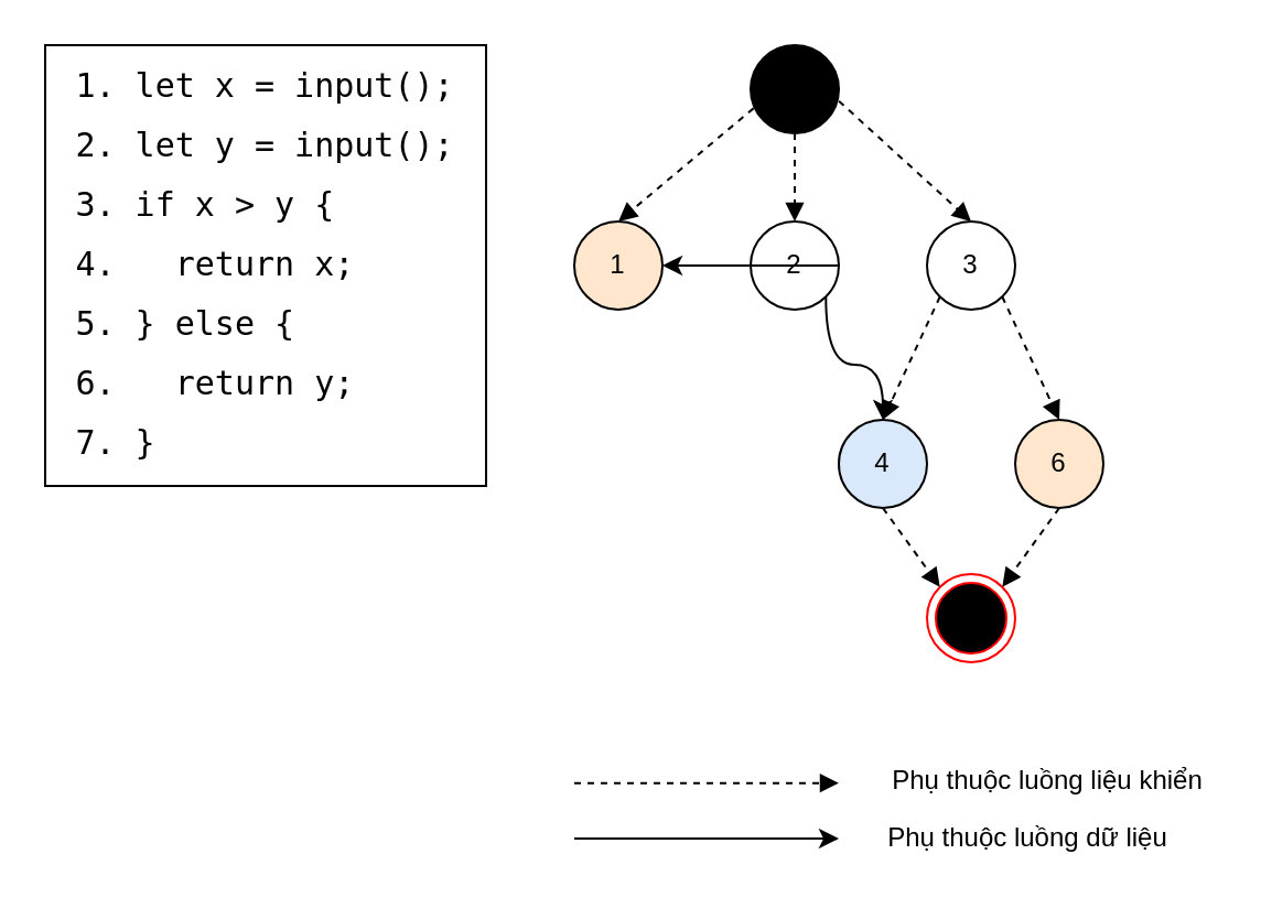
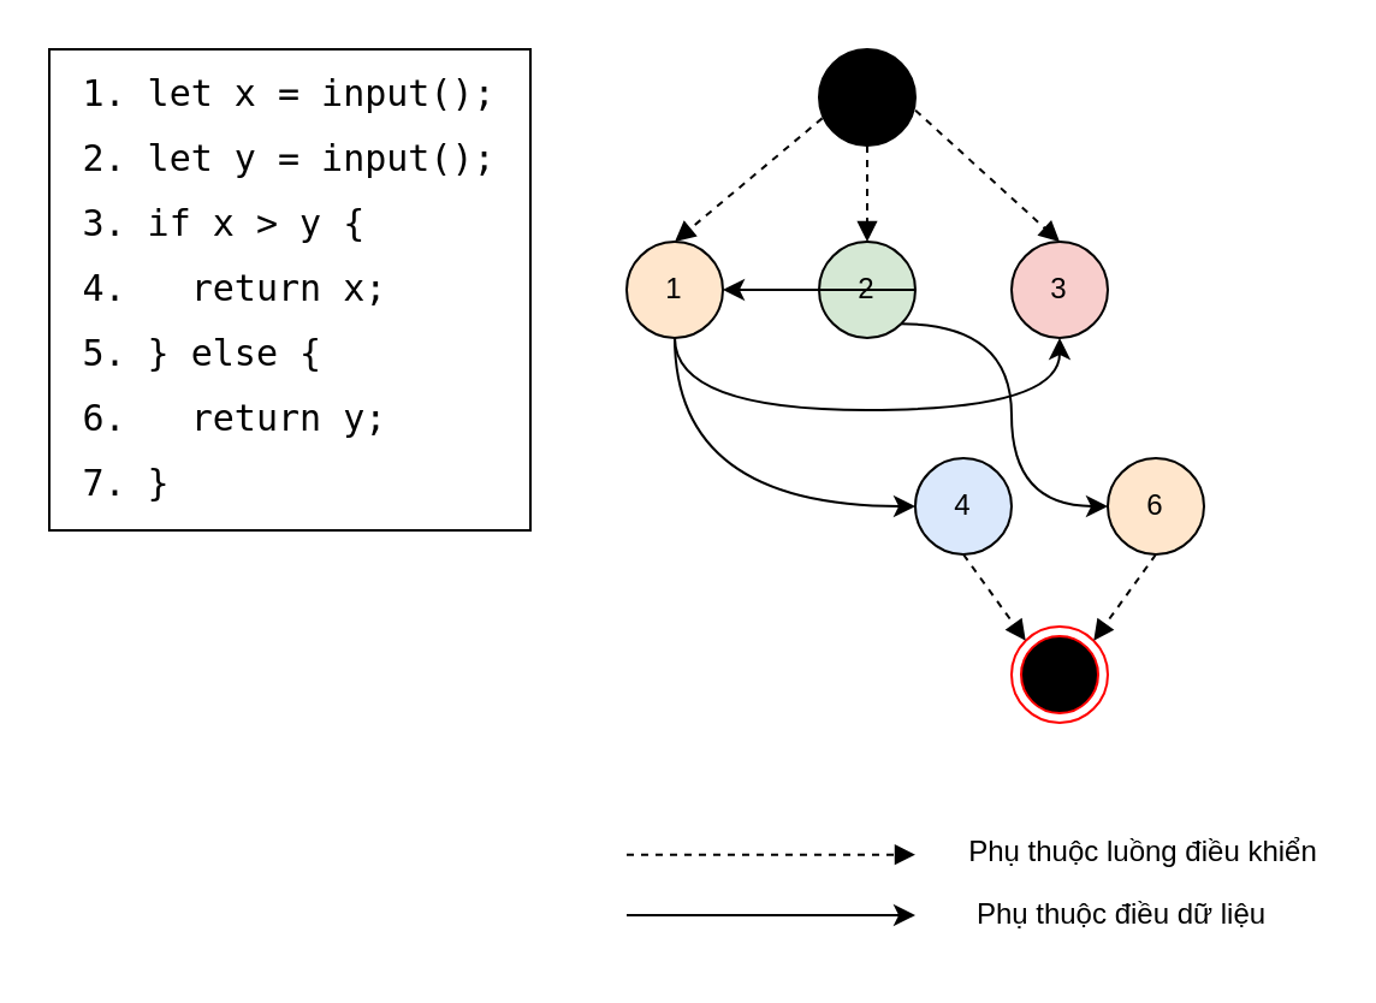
  <mxCell id="0" />
  <mxCell id="1" parent="0" />
  <mxCell id="2" value="" style="ellipse;html=1;shape=endState;fillColor=#000000;strokeColor=#ff0000;" parent="1" vertex="1"><mxGeometry x="420" y="260" width="40" height="40" as="geometry" /></mxCell>
  <mxCell id="3" value="" style="ellipse;fillColor=strokeColor;html=1;" parent="1" vertex="1"><mxGeometry x="340" y="20" width="40" height="40" as="geometry" /></mxCell>
  <mxCell id="4" value="1" style="ellipse;whiteSpace=wrap;html=1;aspect=fixed;fillColor=#ffe6cc;" parent="1" vertex="1"><mxGeometry x="260" y="100" width="40" height="40" as="geometry" /></mxCell>
- <mxCell id="5" value="2" style="ellipse;whiteSpace=wrap;html=1;aspect=fixed;" parent="1" vertex="1"><mxGeometry x="340" y="100" width="40" height="40" as="geometry" /></mxCell>
- <mxCell id="6" value="3" style="ellipse;whiteSpace=wrap;html=1;aspect=fixed;" parent="1" vertex="1"><mxGeometry x="420" y="100" width="40" height="40" as="geometry" /></mxCell>
+ <mxCell id="5" value="2" style="ellipse;whiteSpace=wrap;html=1;aspect=fixed;fillColor=#d5e8d4;" parent="1" vertex="1"><mxGeometry x="340" y="100" width="40" height="40" as="geometry" /></mxCell>
+ <mxCell id="6" value="3" style="ellipse;whiteSpace=wrap;html=1;aspect=fixed;fillColor=#f8cecc;" parent="1" vertex="1"><mxGeometry x="420" y="100" width="40" height="40" as="geometry" /></mxCell>
  <mxCell id="7" value="4" style="ellipse;whiteSpace=wrap;html=1;aspect=fixed;fillColor=#dae8fc;" parent="1" vertex="1"><mxGeometry x="380" y="190" width="40" height="40" as="geometry" /></mxCell>
  <mxCell id="8" value="6" style="ellipse;whiteSpace=wrap;html=1;aspect=fixed;fillColor=#ffe6cc;" parent="1" vertex="1"><mxGeometry x="460" y="190" width="40" height="40" as="geometry" /></mxCell>
  <mxCell id="9" value="" style="endArrow=classic;html=1;rounded=0;exitX=1;exitY=0.5;exitDx=0;exitDy=0;" parent="1" source="5" target="4" edge="1"><mxGeometry width="50" height="50" relative="1" as="geometry"><mxPoint x="260" y="280" as="sourcePoint" /><mxPoint x="310" y="230" as="targetPoint" /></mxGeometry></mxCell>
  <mxCell id="10" value="" style="html=1;verticalAlign=bottom;labelBackgroundColor=none;endArrow=block;endFill=1;dashed=1;rounded=0;exitX=0.032;exitY=0.717;exitDx=0;exitDy=0;entryX=0.5;entryY=0;entryDx=0;entryDy=0;exitPerimeter=0;" parent="1" source="3" target="4" edge="1"><mxGeometry width="160" relative="1" as="geometry"><mxPoint x="190" y="349.71" as="sourcePoint" /><mxPoint x="250" y="140" as="targetPoint" /></mxGeometry></mxCell>
  <mxCell id="11" value="" style="html=1;verticalAlign=bottom;labelBackgroundColor=none;endArrow=block;endFill=1;dashed=1;rounded=0;exitX=0.5;exitY=1;exitDx=0;exitDy=0;entryX=0.5;entryY=0;entryDx=0;entryDy=0;" parent="1" source="3" target="5" edge="1"><mxGeometry width="160" relative="1" as="geometry"><mxPoint x="351" y="59" as="sourcePoint" /><mxPoint x="290" y="110" as="targetPoint" /></mxGeometry></mxCell>
  <mxCell id="12" value="" style="html=1;verticalAlign=bottom;labelBackgroundColor=none;endArrow=block;endFill=1;dashed=1;rounded=0;exitX=1.001;exitY=0.634;exitDx=0;exitDy=0;entryX=0.5;entryY=0;entryDx=0;entryDy=0;exitPerimeter=0;" parent="1" source="3" target="6" edge="1"><mxGeometry width="160" relative="1" as="geometry"><mxPoint x="370" y="70" as="sourcePoint" /><mxPoint x="370" y="110" as="targetPoint" /></mxGeometry></mxCell>
- <mxCell id="13" value="" style="html=1;verticalAlign=bottom;labelBackgroundColor=none;endArrow=block;endFill=1;dashed=1;rounded=0;exitX=0;exitY=1;exitDx=0;exitDy=0;entryX=0.5;entryY=0;entryDx=0;entryDy=0;" parent="1" source="6" target="7" edge="1"><mxGeometry width="160" relative="1" as="geometry"><mxPoint x="390" y="55" as="sourcePoint" /><mxPoint x="450" y="110" as="targetPoint" /></mxGeometry></mxCell>
- <mxCell id="14" value="" style="html=1;verticalAlign=bottom;labelBackgroundColor=none;endArrow=block;endFill=1;dashed=1;rounded=0;exitX=1;exitY=1;exitDx=0;exitDy=0;entryX=0.5;entryY=0;entryDx=0;entryDy=0;" parent="1" source="6" target="8" edge="1"><mxGeometry width="160" relative="1" as="geometry"><mxPoint x="436" y="144" as="sourcePoint" /><mxPoint x="410" y="190" as="targetPoint" /></mxGeometry></mxCell>
- <mxCell id="16" value="" style="endArrow=classic;html=1;rounded=0;exitX=1;exitY=1;exitDx=0;exitDy=0;edgeStyle=orthogonalEdgeStyle;curved=1;" parent="1" source="5" target="7" edge="1"><mxGeometry width="50" height="50" relative="1" as="geometry"><mxPoint x="340" y="160" as="sourcePoint" /><mxPoint x="440" y="220" as="targetPoint" /></mxGeometry></mxCell>
+ <mxCell id="15" value="" style="endArrow=classic;html=1;rounded=0;entryX=0;entryY=0.5;entryDx=0;entryDy=0;exitX=0.5;exitY=1;exitDx=0;exitDy=0;edgeStyle=orthogonalEdgeStyle;curved=1;" parent="1" source="4" target="7" edge="1"><mxGeometry width="50" height="50" relative="1" as="geometry"><mxPoint x="250" y="170" as="sourcePoint" /><mxPoint x="350" y="230" as="targetPoint" /></mxGeometry></mxCell>
+ <mxCell id="16" value="" style="endArrow=classic;html=1;rounded=0;entryX=0;entryY=0.5;entryDx=0;entryDy=0;exitX=1;exitY=1;exitDx=0;exitDy=0;edgeStyle=orthogonalEdgeStyle;curved=1;" parent="1" source="5" target="8" edge="1"><mxGeometry width="50" height="50" relative="1" as="geometry"><mxPoint x="340" y="160" as="sourcePoint" /><mxPoint x="440" y="220" as="targetPoint" /></mxGeometry></mxCell>
  <mxCell id="17" value="" style="html=1;verticalAlign=bottom;labelBackgroundColor=none;endArrow=block;endFill=1;dashed=1;rounded=0;exitX=0.5;exitY=1;exitDx=0;exitDy=0;entryX=0;entryY=0;entryDx=0;entryDy=0;" parent="1" source="7" target="2" edge="1"><mxGeometry width="160" relative="1" as="geometry"><mxPoint x="351" y="300" as="sourcePoint" /><mxPoint x="325" y="386" as="targetPoint" /></mxGeometry></mxCell>
  <mxCell id="18" value="" style="html=1;verticalAlign=bottom;labelBackgroundColor=none;endArrow=block;endFill=1;dashed=1;rounded=0;exitX=0.5;exitY=1;exitDx=0;exitDy=0;entryX=1;entryY=0;entryDx=0;entryDy=0;" parent="1" source="8" target="2" edge="1"><mxGeometry width="160" relative="1" as="geometry"><mxPoint x="410" y="270" as="sourcePoint" /><mxPoint x="436" y="316" as="targetPoint" /></mxGeometry></mxCell>
  <mxCell id="19" value="" style="html=1;verticalAlign=bottom;labelBackgroundColor=none;endArrow=block;endFill=1;dashed=1;rounded=0;" parent="1" edge="1"><mxGeometry width="160" relative="1" as="geometry"><mxPoint x="260" y="354.83" as="sourcePoint" /><mxPoint x="380" y="354.83" as="targetPoint" /></mxGeometry></mxCell>
- <mxCell id="20" value="Phụ thuộc luồng liệu khiển" style="text;strokeColor=none;align=center;fillColor=none;html=1;verticalAlign=middle;whiteSpace=wrap;rounded=0;" parent="1" vertex="1"><mxGeometry x="400" y="339" width="150" height="30" as="geometry" /></mxCell>
- <mxCell id="21" value="Phụ thuộc luồng dữ liệu" style="text;strokeColor=none;align=center;fillColor=none;html=1;verticalAlign=middle;whiteSpace=wrap;rounded=0;" parent="1" vertex="1"><mxGeometry x="396" y="365" width="140" height="30" as="geometry" /></mxCell>
+ <mxCell id="20" value="Phụ thuộc luồng điều khiển" style="text;strokeColor=none;align=center;fillColor=none;html=1;verticalAlign=middle;whiteSpace=wrap;rounded=0;" parent="1" vertex="1"><mxGeometry x="400" y="339" width="150" height="30" as="geometry" /></mxCell>
+ <mxCell id="21" value="Phụ thuộc điều dữ liệu" style="text;strokeColor=none;align=center;fillColor=none;html=1;verticalAlign=middle;whiteSpace=wrap;rounded=0;" parent="1" vertex="1"><mxGeometry x="396" y="365" width="140" height="30" as="geometry" /></mxCell>
  <mxCell id="22" value="" style="endArrow=classic;html=1;rounded=0;exitX=1;exitY=0.5;exitDx=0;exitDy=0;" parent="1" edge="1"><mxGeometry width="50" height="50" relative="1" as="geometry"><mxPoint x="260" y="380" as="sourcePoint" /><mxPoint x="380" y="380" as="targetPoint" /></mxGeometry></mxCell>
+ <mxCell id="23" value="" style="endArrow=classic;html=1;rounded=0;entryX=0.5;entryY=1;entryDx=0;entryDy=0;exitX=0.5;exitY=1;exitDx=0;exitDy=0;edgeStyle=orthogonalEdgeStyle;curved=1;" parent="1" source="4" target="6" edge="1"><mxGeometry width="50" height="50" relative="1" as="geometry"><mxPoint x="220" y="240" as="sourcePoint" /><mxPoint x="320" y="300" as="targetPoint" /><Array as="points"><mxPoint x="280" y="170" /><mxPoint x="440" y="170" /></Array></mxGeometry></mxCell>
  <mxCell id="24" value="&lt;div style=&quot;font-family: JetBrains Mono NL,  Fira Code, Hack, Consolas, Cascadia Code, Source Code Pro, 'Droid Sans Mono', 'monospace', monospace;font-weight: 500;font-size: 15px;line-height: 27px;white-space: pre;&quot;&gt;&lt;div style=&quot;text-align: justify;&quot;&gt;&lt;span style=&quot;&quot;&gt;1&lt;/span&gt;&lt;span style=&quot;&quot;&gt;.&lt;/span&gt;&lt;span style=&quot;&quot;&gt; &lt;/span&gt;&lt;span style=&quot;&quot;&gt;let&lt;/span&gt;&lt;span style=&quot;&quot;&gt; x &lt;/span&gt;&lt;span style=&quot;&quot;&gt;=&lt;/span&gt;&lt;span style=&quot;&quot;&gt; &lt;/span&gt;&lt;span style=&quot;&quot;&gt;input&lt;/span&gt;&lt;span style=&quot;&quot;&gt;();&lt;/span&gt;&lt;/div&gt;&lt;div style=&quot;text-align: justify;&quot;&gt;&lt;span style=&quot;&quot;&gt;2&lt;/span&gt;&lt;span style=&quot;&quot;&gt;.&lt;/span&gt;&lt;span style=&quot;&quot;&gt; &lt;/span&gt;&lt;span style=&quot;&quot;&gt;let&lt;/span&gt;&lt;span style=&quot;&quot;&gt; y &lt;/span&gt;&lt;span style=&quot;&quot;&gt;=&lt;/span&gt;&lt;span style=&quot;&quot;&gt; &lt;/span&gt;&lt;span style=&quot;&quot;&gt;input&lt;/span&gt;&lt;span style=&quot;&quot;&gt;();&lt;/span&gt;&lt;/div&gt;&lt;div style=&quot;text-align: justify;&quot;&gt;&lt;span style=&quot;&quot;&gt;3&lt;/span&gt;&lt;span style=&quot;&quot;&gt;.&lt;/span&gt;&lt;span style=&quot;&quot;&gt; &lt;/span&gt;&lt;span style=&quot;&quot;&gt;if&lt;/span&gt;&lt;span style=&quot;&quot;&gt; x &lt;/span&gt;&lt;span style=&quot;&quot;&gt;&amp;gt;&lt;/span&gt;&lt;span style=&quot;&quot;&gt; y {&lt;/span&gt;&lt;/div&gt;&lt;div style=&quot;text-align: justify;&quot;&gt;&lt;span style=&quot;&quot;&gt;4&lt;/span&gt;&lt;span style=&quot;&quot;&gt;.&lt;/span&gt;&lt;span style=&quot;&quot;&gt;   &lt;/span&gt;&lt;span style=&quot;&quot;&gt;return&lt;/span&gt;&lt;span style=&quot;&quot;&gt; x;&lt;/span&gt;&lt;/div&gt;&lt;div style=&quot;text-align: justify;&quot;&gt;&lt;span style=&quot;&quot;&gt;5&lt;/span&gt;&lt;span style=&quot;&quot;&gt;.&lt;/span&gt;&lt;span style=&quot;&quot;&gt; } &lt;/span&gt;&lt;span style=&quot;&quot;&gt;else&lt;/span&gt;&lt;span style=&quot;&quot;&gt; {&lt;/span&gt;&lt;/div&gt;&lt;div style=&quot;text-align: justify;&quot;&gt;&lt;span style=&quot;&quot;&gt;6&lt;/span&gt;&lt;span style=&quot;&quot;&gt;.&lt;/span&gt;&lt;span style=&quot;&quot;&gt;   &lt;/span&gt;&lt;span style=&quot;&quot;&gt;return&lt;/span&gt;&lt;span style=&quot;&quot;&gt; y;&lt;/span&gt;&lt;/div&gt;&lt;div style=&quot;text-align: justify;&quot;&gt;&lt;span style=&quot;&quot;&gt;7&lt;/span&gt;&lt;span style=&quot;&quot;&gt;.&lt;/span&gt;&lt;span style=&quot;&quot;&gt; }&lt;/span&gt;&lt;/div&gt;&lt;/div&gt;" style="rounded=0;whiteSpace=wrap;html=1;fontColor=default;" vertex="1" parent="1"><mxGeometry x="20" y="20" width="200" height="200" as="geometry" /></mxCell>
